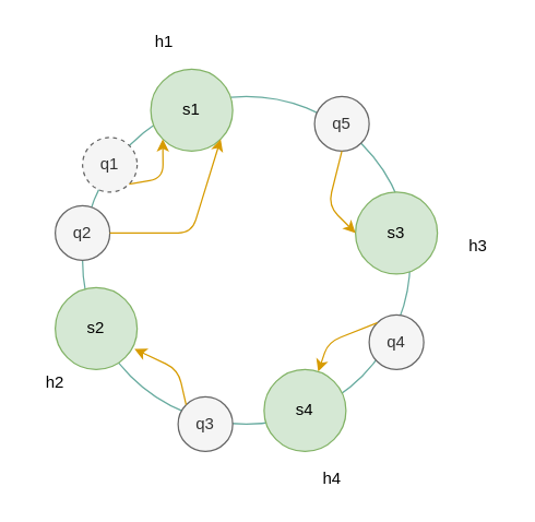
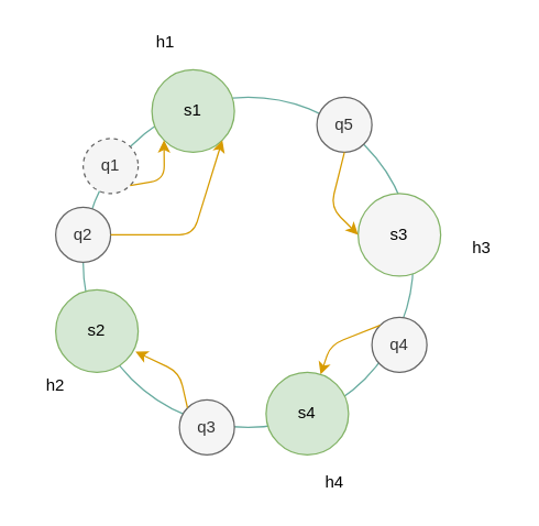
  <mxCell id="0" />
  <mxCell id="1" parent="0" />
  <mxCell id="2" value="" style="ellipse;whiteSpace=wrap;html=1;aspect=fixed;strokeColor=#67AB9F;" vertex="1" parent="1"><mxGeometry x="60" y="70" width="240" height="240" as="geometry" /></mxCell>
  <mxCell id="3" value="" style="endArrow=none;html=1;exitX=0.5;exitY=0;exitDx=0;exitDy=0;" edge="1" parent="1" source="2"><mxGeometry width="50" height="50" relative="1" as="geometry"><mxPoint x="200" y="100" as="sourcePoint" /><mxPoint x="180" y="70" as="targetPoint" /></mxGeometry></mxCell>
  <mxCell id="4" value="s1" style="ellipse;whiteSpace=wrap;html=1;aspect=fixed;fillColor=#d5e8d4;strokeColor=#82b366;" vertex="1" parent="1"><mxGeometry x="110" y="50" width="60" height="60" as="geometry" /></mxCell>
  <mxCell id="5" value="s2" style="ellipse;whiteSpace=wrap;html=1;aspect=fixed;fillColor=#d5e8d4;strokeColor=#82b366;" vertex="1" parent="1"><mxGeometry x="40" y="210" width="60" height="60" as="geometry" /></mxCell>
- <mxCell id="6" value="s3" style="ellipse;whiteSpace=wrap;html=1;aspect=fixed;fillColor=#d5e8d4;strokeColor=#82b366;" vertex="1" parent="1"><mxGeometry x="260" y="140" width="60" height="60" as="geometry" /></mxCell>
+ <mxCell id="6" value="s3" style="ellipse;whiteSpace=wrap;html=1;aspect=fixed;fillColor=#f5f5f5;strokeColor=#82b366;" vertex="1" parent="1"><mxGeometry x="260" y="140" width="60" height="60" as="geometry" /></mxCell>
  <mxCell id="7" value="h1" style="text;html=1;strokeColor=none;fillColor=none;align=center;verticalAlign=middle;whiteSpace=wrap;rounded=0;" vertex="1" parent="1"><mxGeometry x="100" y="20" width="40" height="20" as="geometry" /></mxCell>
  <mxCell id="8" value="h2" style="text;html=1;strokeColor=none;fillColor=none;align=center;verticalAlign=middle;whiteSpace=wrap;rounded=0;" vertex="1" parent="1"><mxGeometry x="20" y="270" width="40" height="20" as="geometry" /></mxCell>
  <mxCell id="9" value="h3" style="text;html=1;strokeColor=none;fillColor=none;align=center;verticalAlign=middle;whiteSpace=wrap;rounded=0;" vertex="1" parent="1"><mxGeometry x="330" y="170" width="40" height="20" as="geometry" /></mxCell>
  <mxCell id="10" value="q1" style="ellipse;whiteSpace=wrap;html=1;aspect=fixed;fillColor=#f5f5f5;strokeColor=#666666;fontColor=#333333;dashed=1;" vertex="1" parent="1"><mxGeometry x="60" y="100" width="40" height="40" as="geometry" /></mxCell>
  <mxCell id="11" value="q2" style="ellipse;whiteSpace=wrap;html=1;aspect=fixed;fillColor=#f5f5f5;strokeColor=#666666;fontColor=#333333;" vertex="1" parent="1"><mxGeometry x="40" y="150" width="40" height="40" as="geometry" /></mxCell>
  <mxCell id="12" value="q3" style="ellipse;whiteSpace=wrap;html=1;aspect=fixed;fillColor=#f5f5f5;strokeColor=#666666;fontColor=#333333;" vertex="1" parent="1"><mxGeometry x="130" y="290" width="40" height="40" as="geometry" /></mxCell>
  <mxCell id="13" value="q4" style="ellipse;whiteSpace=wrap;html=1;aspect=fixed;fillColor=#f5f5f5;strokeColor=#666666;fontColor=#333333;" vertex="1" parent="1"><mxGeometry x="270" y="230" width="40" height="40" as="geometry" /></mxCell>
  <mxCell id="14" value="q5" style="ellipse;whiteSpace=wrap;html=1;aspect=fixed;fillColor=#f5f5f5;strokeColor=#666666;fontColor=#333333;" vertex="1" parent="1"><mxGeometry x="230" y="70" width="40" height="40" as="geometry" /></mxCell>
  <mxCell id="15" value="" style="endArrow=classic;html=1;exitX=1;exitY=0.5;exitDx=0;exitDy=0;entryX=1;entryY=1;entryDx=0;entryDy=0;fillColor=#ffe6cc;strokeColor=#d79b00;" edge="1" parent="1" source="11" target="4"><mxGeometry width="50" height="50" relative="1" as="geometry"><mxPoint x="200" y="200" as="sourcePoint" /><mxPoint x="250" y="150" as="targetPoint" /><Array as="points"><mxPoint x="140" y="170" /></Array></mxGeometry></mxCell>
  <mxCell id="16" value="" style="endArrow=classic;html=1;exitX=1;exitY=1;exitDx=0;exitDy=0;entryX=0;entryY=1;entryDx=0;entryDy=0;fillColor=#ffe6cc;strokeColor=#d79b00;" edge="1" parent="1" source="10" target="4"><mxGeometry width="50" height="50" relative="1" as="geometry"><mxPoint x="170" y="180" as="sourcePoint" /><mxPoint x="220" y="130" as="targetPoint" /><Array as="points"><mxPoint x="119" y="130" /></Array></mxGeometry></mxCell>
  <mxCell id="17" value="" style="endArrow=classic;html=1;exitX=0;exitY=0;exitDx=0;exitDy=0;entryX=0.967;entryY=0.75;entryDx=0;entryDy=0;entryPerimeter=0;fillColor=#ffe6cc;strokeColor=#d79b00;" edge="1" parent="1" source="12" target="5"><mxGeometry width="50" height="50" relative="1" as="geometry"><mxPoint x="150" y="250" as="sourcePoint" /><mxPoint x="200" y="200" as="targetPoint" /><Array as="points"><mxPoint x="130" y="270" /></Array></mxGeometry></mxCell>
  <mxCell id="18" value="" style="endArrow=classic;html=1;exitX=0;exitY=0;exitDx=0;exitDy=0;fillColor=#ffe6cc;strokeColor=#d79b00;" edge="1" parent="1" source="13" target="20"><mxGeometry width="50" height="50" relative="1" as="geometry"><mxPoint x="180" y="260" as="sourcePoint" /><mxPoint x="230" y="210" as="targetPoint" /><Array as="points"><mxPoint x="240" y="250" /></Array></mxGeometry></mxCell>
  <mxCell id="19" value="" style="endArrow=classic;html=1;exitX=0.5;exitY=1;exitDx=0;exitDy=0;entryX=0;entryY=0.5;entryDx=0;entryDy=0;fillColor=#ffe6cc;strokeColor=#d79b00;" edge="1" parent="1" source="14" target="6"><mxGeometry width="50" height="50" relative="1" as="geometry"><mxPoint x="180" y="210" as="sourcePoint" /><mxPoint x="230" y="160" as="targetPoint" /><Array as="points"><mxPoint x="240" y="150" /></Array></mxGeometry></mxCell>
  <mxCell id="20" value="s4" style="ellipse;whiteSpace=wrap;html=1;aspect=fixed;fillColor=#d5e8d4;strokeColor=#82b366;" vertex="1" parent="1"><mxGeometry x="193" y="270" width="60" height="60" as="geometry" /></mxCell>
  <mxCell id="21" value="h4" style="text;html=1;strokeColor=none;fillColor=none;align=center;verticalAlign=middle;whiteSpace=wrap;rounded=0;" vertex="1" parent="1"><mxGeometry x="223" y="340" width="40" height="20" as="geometry" /></mxCell>
